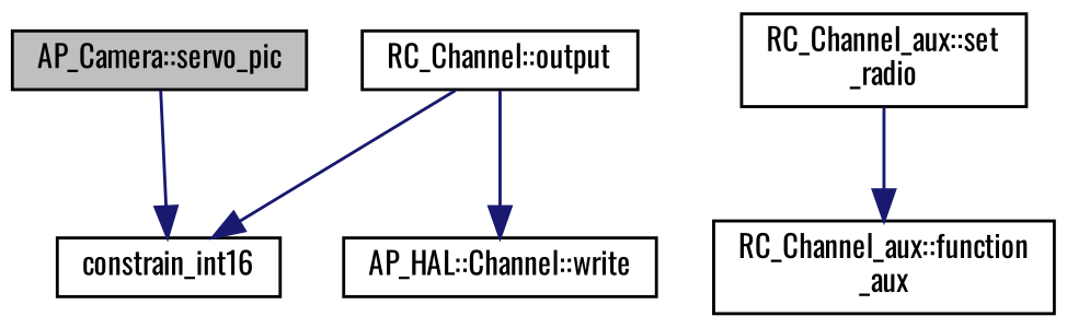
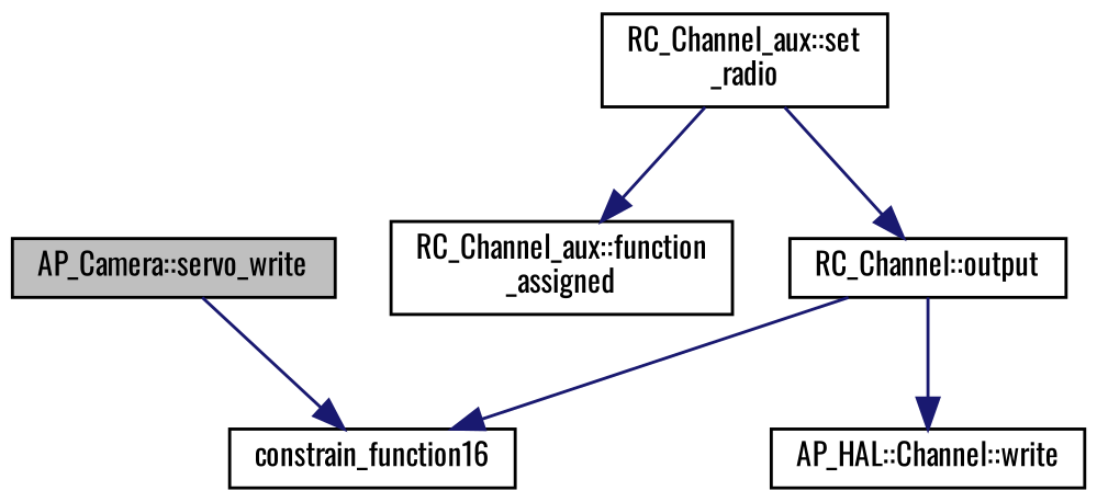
  digraph {
    fontname=Oswald
    rankdir=TB
    node [color=black fillcolor=white fontname=Oswald fontsize=10 shape=record style=filled]
    edge [color=midnightblue fontname=Oswald fontsize=10 labelfontname=Helvetica labelfontsize=10 style=solid]
-   n1 [fillcolor=grey75 fontcolor=black height=0.2 label="AP_Camera::servo_pic" width=0.4]
-   n2 [height=0.2 label=constrain_int16 width=0.4]
+   n1 [fillcolor=grey75 fontcolor=black height=0.2 label="AP_Camera::servo_write" width=0.4]
+   n2 [height=0.2 label=constrain_function16 width=0.4]
    n3 [height=0.2 label="RC_Channel_aux::set\l_radio" width=0.4]
-   n4 [height=0.2 label="RC_Channel_aux::function\l_aux" width=0.4]
+   n4 [height=0.2 label="RC_Channel_aux::function\l_assigned" width=0.4]
    n5 [height=0.2 label="RC_Channel::output" width=0.4]
    n6 [height=0.2 label="AP_HAL::Channel::write" width=0.4]
    n1 -> n2
    n3 -> n4
+   n3 -> n5
    n5 -> n2
    n5 -> n6
  }
